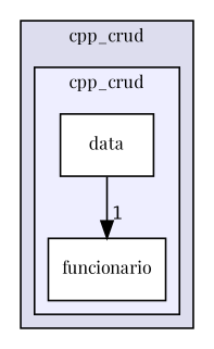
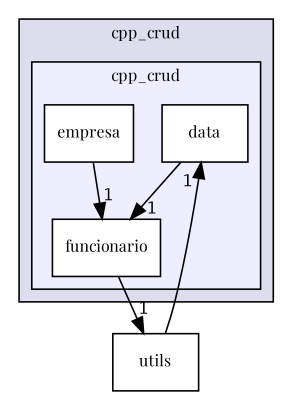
  digraph {
    compound=true
    fontname="Playfair Display"
    node [color=black fillcolor=white fontname="Playfair Display" fontsize=10 shape=box style=filled]
    edge [fontname="Playfair Display" headlabel=1 labeldistance=1.5 labelfontname=Helvetica labelfontsize=10]
    n1 [label=data]
+   n2 [label=empresa]
    n3 [label=funcionario]
+   n4 [label=utils color="" fillcolor="" style=""]
    subgraph cluster_1 {
      bgcolor="#ddddee"
      fontsize=10
      label=cpp_crud
      pencolor=black
      subgraph cluster_2 {
        bgcolor="#eeeeff"
        fontsize=10
        label=cpp_crud
        pencolor=black
        n1
+       n2
        n3
      }
    }
    n1 -> n3
+   n2 -> n3
+   n3 -> n4
+   n4 -> n1
  }
